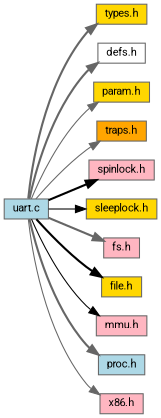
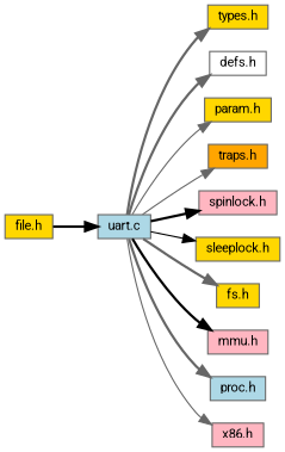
  digraph {
    fontname=Roboto
    rankdir=LR
    node [color=grey40 fillcolor=gold fontname=Roboto fontsize=10 shape=box style=filled]
    edge [color=gray40 fontname=Roboto fontsize=10 labelfontname=Helvetica labelfontsize=10 style=bold]
    n1 [color=gray40 fillcolor=lightblue fontcolor=black height=0.2 label="uart.c" width=0.4]
    n2 [height=0.2 label="types.h" width=0.4]
    n3 [fillcolor=white height=0.2 label="defs.h" width=0.4]
    n4 [height=0.2 label="param.h" width=0.4]
    n5 [fillcolor=orange height=0.2 label="traps.h" width=0.4]
    n6 [fillcolor=lightpink height=0.2 label="spinlock.h" width=0.4]
    n7 [height=0.2 label="sleeplock.h" width=0.4]
-   n8 [fillcolor=lightpink height=0.2 label="fs.h" width=0.4]
+   n8 [height=0.2 label="fs.h" width=0.4]
    n9 [height=0.2 label="file.h" width=0.4]
    n10 [fillcolor=lightpink height=0.2 label="mmu.h" width=0.4]
    n11 [fillcolor=lightblue height=0.2 label="proc.h" width=0.4]
    n12 [fillcolor=lightpink height=0.2 label="x86.h" width=0.4]
    n1 -> n2
    n1 -> n3
    n1 -> n4 [style=solid]
    n1 -> n5 [style=solid]
    n1 -> n6 [color=black]
    n1 -> n7 [color=black style=solid]
    n1 -> n8
-   n1 -> n9 [color=black]
-   n1 -> n10 [color=black style=solid]
+   n9 -> n1 [color=black]
+   n1 -> n10 [color=black]
    n1 -> n11
    n1 -> n12 [style=solid]
  }
